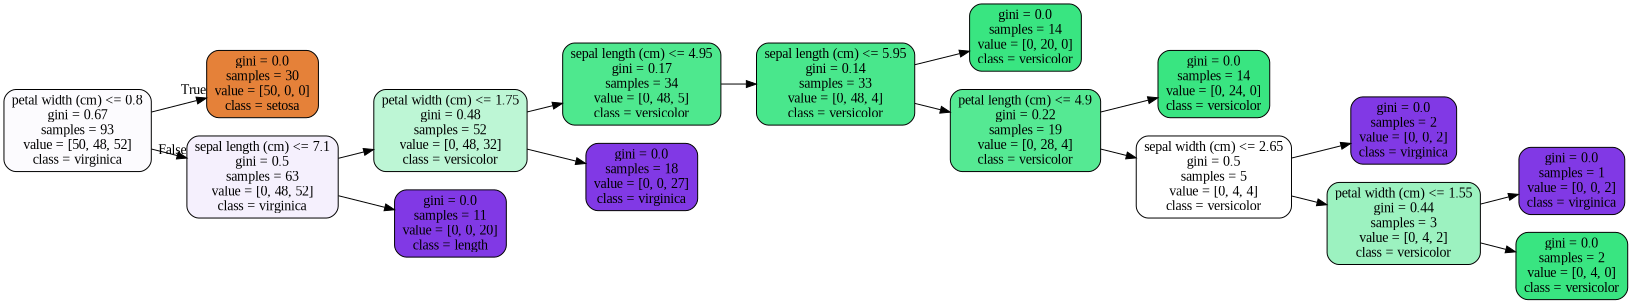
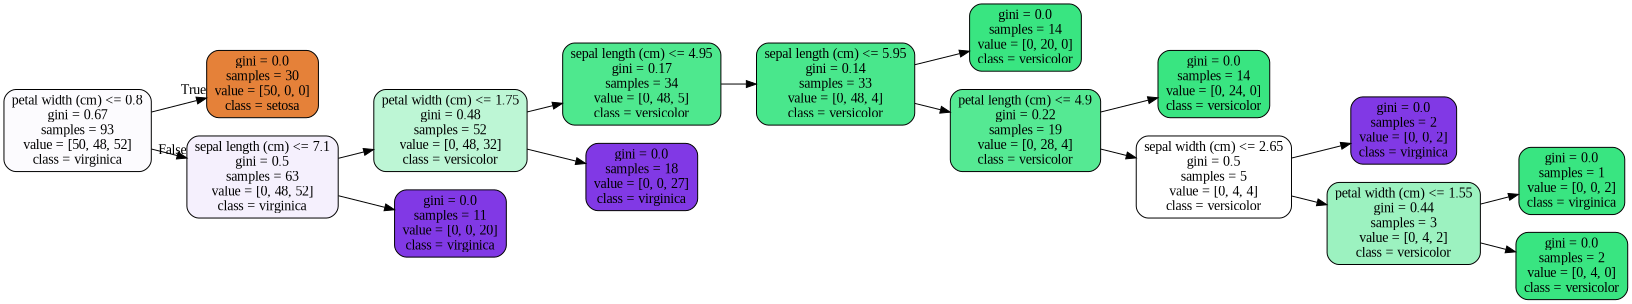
  digraph {
    fontname="Liberation Serif"
    rankdir=LR
    node [color=black fillcolor="#8139e5" fontname="Liberation Serif" shape=box style="filled, rounded"]
    edge [fontname="Liberation Serif"]
    n1 [fillcolor="#fcfbfe" label="petal width (cm) <= 0.8\ngini = 0.67\nsamples = 93\nvalue = [50, 48, 52]\nclass = virginica"]
    n2 [fillcolor="#e58139" label="gini = 0.0\nsamples = 30\nvalue = [50, 0, 0]\nclass = setosa"]
    n3 [fillcolor="#f5f0fd" label="sepal length (cm) <= 7.1\ngini = 0.5\nsamples = 63\nvalue = [0, 48, 52]\nclass = virginica"]
    n4 [fillcolor="#bdf6d5" label="petal width (cm) <= 1.75\ngini = 0.48\nsamples = 52\nvalue = [0, 48, 32]\nclass = versicolor"]
-   n5 [label="gini = 0.0\nsamples = 11\nvalue = [0, 0, 20]\nclass = length"]
+   n5 [label="gini = 0.0\nsamples = 11\nvalue = [0, 0, 20]\nclass = virginica"]
    n6 [fillcolor="#4ee88e" label="sepal length (cm) <= 4.95\ngini = 0.17\nsamples = 34\nvalue = [0, 48, 5]\nclass = versicolor"]
    n7 [label="gini = 0.0\nsamples = 18\nvalue = [0, 0, 27]\nclass = virginica"]
    n8 [fillcolor="#49e78c" label="sepal length (cm) <= 5.95\ngini = 0.14\nsamples = 33\nvalue = [0, 48, 4]\nclass = versicolor"]
    n9 [fillcolor="#39e581" label="gini = 0.0\nsamples = 14\nvalue = [0, 20, 0]\nclass = versicolor"]
    n10 [fillcolor="#55e993" label="petal length (cm) <= 4.9\ngini = 0.22\nsamples = 19\nvalue = [0, 28, 4]\nclass = versicolor"]
    n11 [fillcolor="#39e581" label="gini = 0.0\nsamples = 14\nvalue = [0, 24, 0]\nclass = versicolor"]
    n12 [fillcolor="#ffffff" label="sepal width (cm) <= 2.65\ngini = 0.5\nsamples = 5\nvalue = [0, 4, 4]\nclass = versicolor"]
    n13 [label="gini = 0.0\nsamples = 2\nvalue = [0, 0, 2]\nclass = virginica"]
    n14 [fillcolor="#9cf2c0" label="petal width (cm) <= 1.55\ngini = 0.44\nsamples = 3\nvalue = [0, 4, 2]\nclass = versicolor"]
-   n15 [label="gini = 0.0\nsamples = 1\nvalue = [0, 0, 2]\nclass = virginica"]
+   n15 [fillcolor="#39e581" label="gini = 0.0\nsamples = 1\nvalue = [0, 0, 2]\nclass = virginica"]
    n16 [fillcolor="#39e581" label="gini = 0.0\nsamples = 2\nvalue = [0, 4, 0]\nclass = versicolor"]
    n1 -> n2 [headlabel=True labelangle=45 labeldistance=2.5]
    n1 -> n3 [headlabel=False labelangle=-45 labeldistance=2.5]
    n3 -> n4
    n3 -> n5
    n4 -> n6
    n4 -> n7
    n6 -> n8
    n8 -> n9
    n8 -> n10
    n10 -> n11
    n10 -> n12
    n12 -> n13
    n12 -> n14
    n14 -> n15
    n14 -> n16
  }
